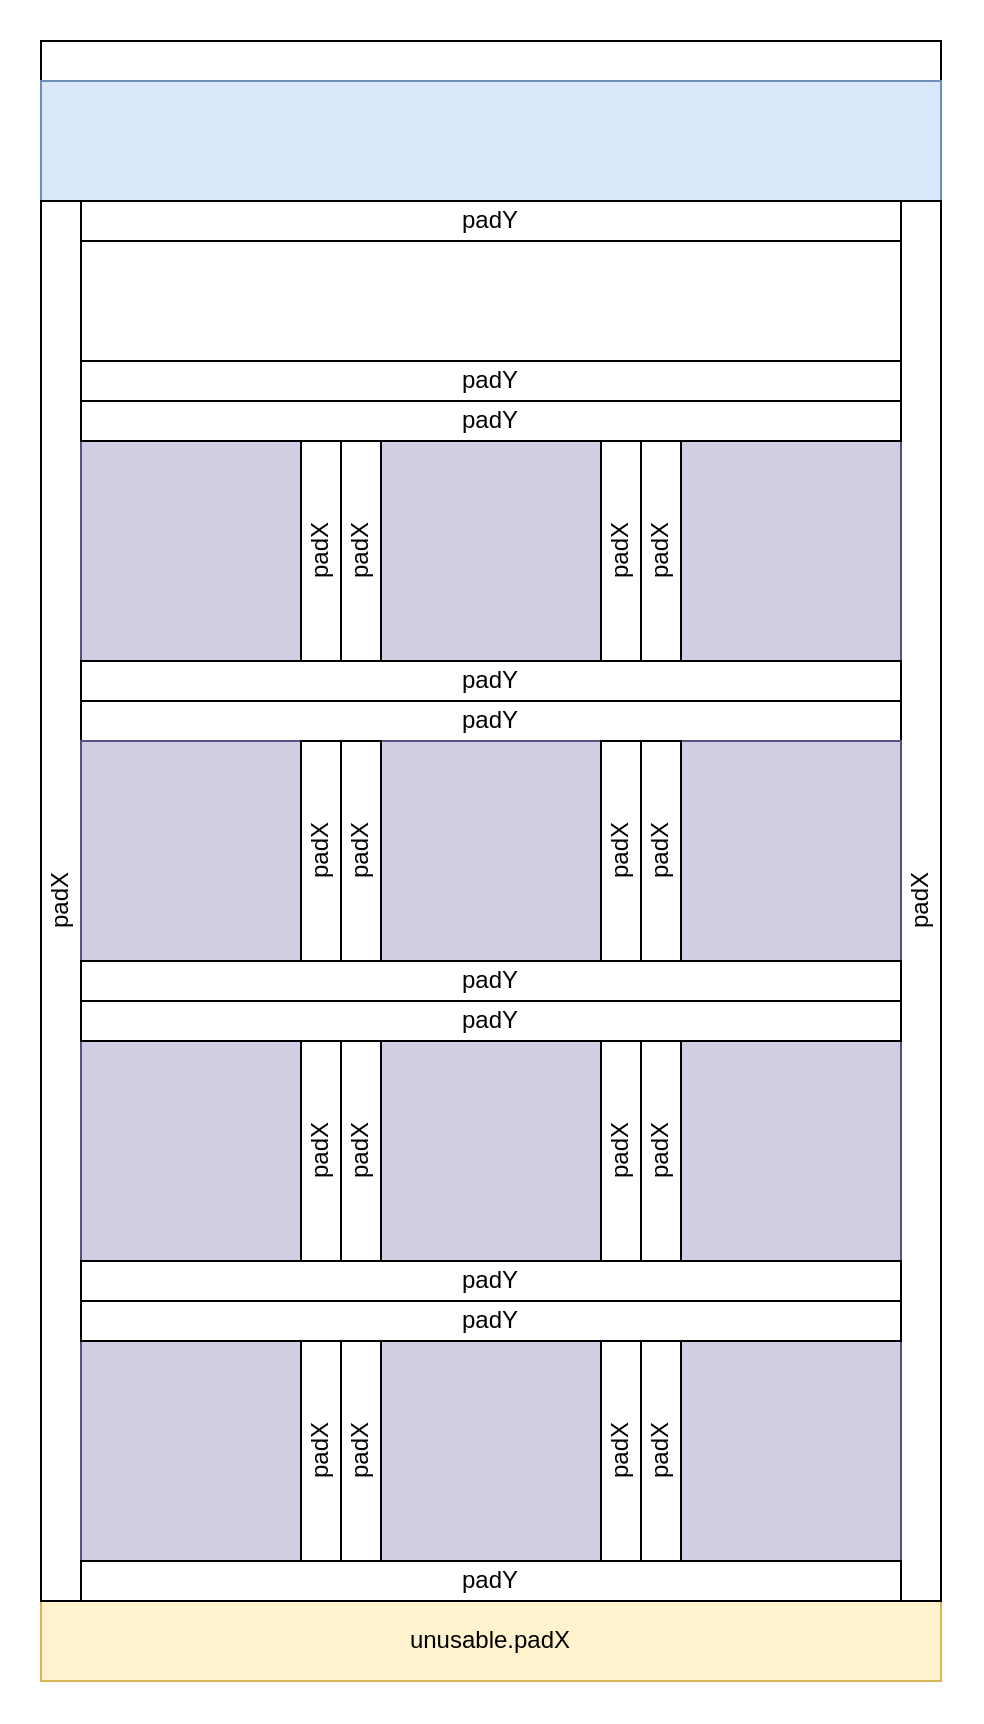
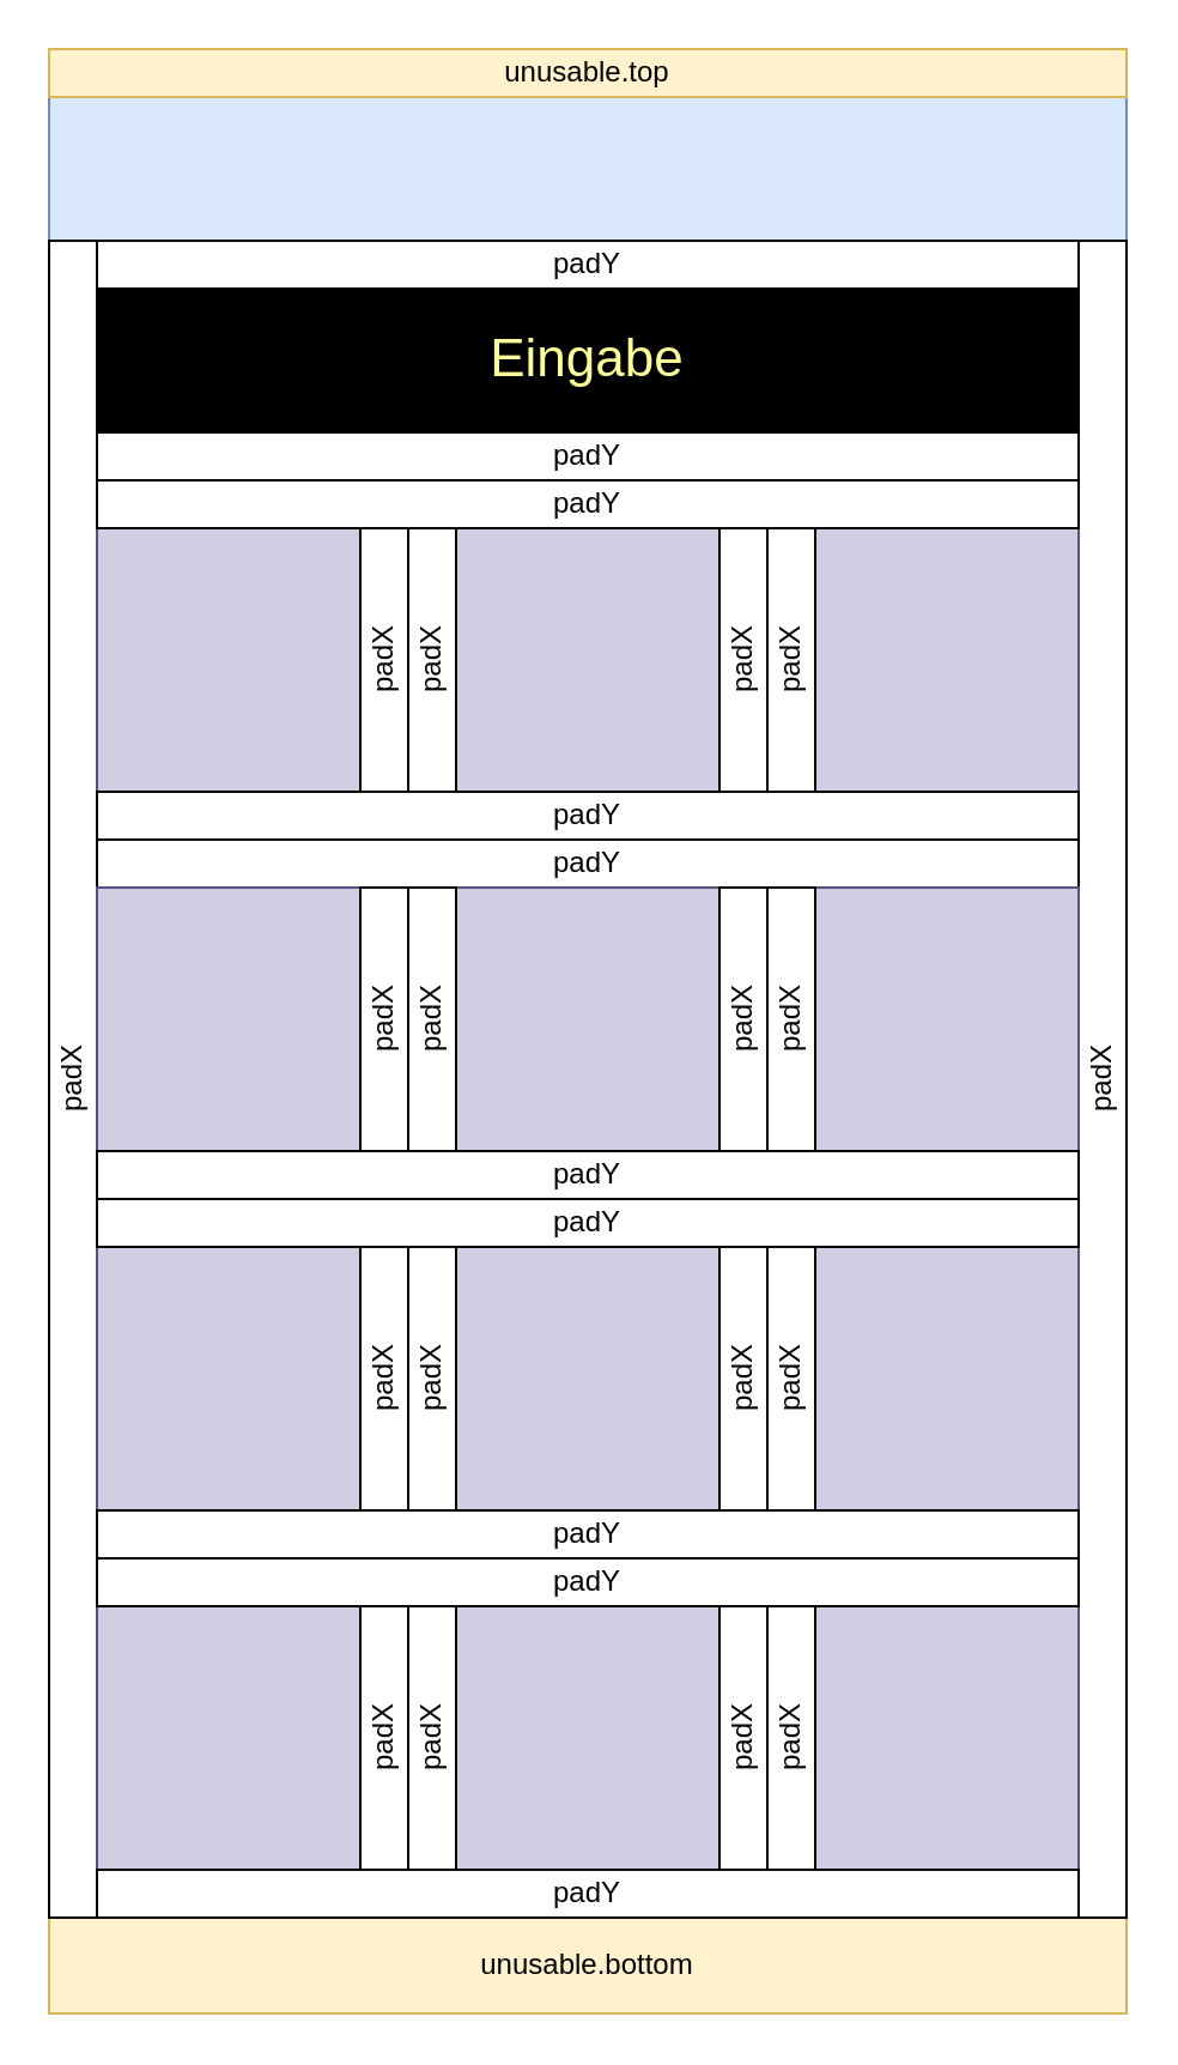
  <mxCell id="0" />
  <mxCell id="1" parent="0" />
  <mxCell id="2" value="" style="whiteSpace=wrap;html=1;fillColor=none;" vertex="1" parent="1"><mxGeometry x="20" y="20" width="450" height="800" as="geometry" /></mxCell>
  <mxCell id="3" value="" style="rounded=0;whiteSpace=wrap;html=1;fillColor=#dae8fc;strokeColor=#6c8ebf;" vertex="1" parent="1"><mxGeometry x="20" y="40" width="450" height="60" as="geometry" /></mxCell>
+ <mxCell id="4" value="unusable.top" style="rounded=0;whiteSpace=wrap;html=1;fillColor=#fff2cc;strokeColor=#d6b656;" vertex="1" parent="1"><mxGeometry x="20" y="20" width="450" height="20" as="geometry" /></mxCell>
  <mxCell id="5" value="padY" style="rounded=0;whiteSpace=wrap;html=1;fillColor=none;" vertex="1" parent="1"><mxGeometry x="40" y="100" width="410" height="20" as="geometry" /></mxCell>
- <mxCell id="7" value="unusable.padX" style="rounded=0;whiteSpace=wrap;html=1;fillColor=#fff2cc;strokeColor=#d6b656;" vertex="1" parent="1"><mxGeometry x="20" y="800" width="450" height="40" as="geometry" /></mxCell>
+ <mxCell id="6" value="Eingabe" style="rounded=0;whiteSpace=wrap;html=1;fillColor=#000000;fontSize=22;fontColor=#FFFF99;" vertex="1" parent="1"><mxGeometry x="40" y="120" width="410" height="60" as="geometry" /></mxCell>
+ <mxCell id="7" value="unusable.bottom" style="rounded=0;whiteSpace=wrap;html=1;fillColor=#fff2cc;strokeColor=#d6b656;" vertex="1" parent="1"><mxGeometry x="20" y="800" width="450" height="40" as="geometry" /></mxCell>
  <mxCell id="8" value="padY" style="rounded=0;whiteSpace=wrap;html=1;fillColor=none;" vertex="1" parent="1"><mxGeometry x="40" y="180" width="410" height="20" as="geometry" /></mxCell>
  <mxCell id="9" value="padX" style="rounded=0;whiteSpace=wrap;html=1;fillColor=none;direction=north;horizontal=0;" vertex="1" parent="1"><mxGeometry x="20" y="100" width="20" height="700" as="geometry" /></mxCell>
  <mxCell id="10" value="padX" style="rounded=0;whiteSpace=wrap;html=1;fillColor=none;direction=north;horizontal=0;" vertex="1" parent="1"><mxGeometry x="450" y="100" width="20" height="700" as="geometry" /></mxCell>
  <mxCell id="11" value="" style="whiteSpace=wrap;html=1;aspect=fixed;fillColor=#d0cee2;fontSize=22;strokeColor=#56517e;" vertex="1" parent="1"><mxGeometry x="40" y="220" width="110" height="110" as="geometry" /></mxCell>
  <mxCell id="12" value="" style="whiteSpace=wrap;html=1;aspect=fixed;fillColor=#d0cee2;fontSize=22;strokeColor=#56517e;" vertex="1" parent="1"><mxGeometry x="340" y="220" width="110" height="110" as="geometry" /></mxCell>
  <mxCell id="13" value="" style="whiteSpace=wrap;html=1;aspect=fixed;fillColor=#d0cee2;fontSize=22;strokeColor=#56517e;" vertex="1" parent="1"><mxGeometry x="190" y="220" width="110" height="110" as="geometry" /></mxCell>
  <mxCell id="14" value="padX" style="rounded=0;whiteSpace=wrap;html=1;fillColor=none;direction=north;horizontal=0;" vertex="1" parent="1"><mxGeometry x="170" y="220" width="20" height="110" as="geometry" /></mxCell>
  <mxCell id="15" value="padX" style="rounded=0;whiteSpace=wrap;html=1;fillColor=none;direction=north;horizontal=0;" vertex="1" parent="1"><mxGeometry x="320" y="220" width="20" height="110" as="geometry" /></mxCell>
  <mxCell id="16" value="padY" style="rounded=0;whiteSpace=wrap;html=1;fillColor=none;" vertex="1" parent="1"><mxGeometry x="40" y="200" width="410" height="20" as="geometry" /></mxCell>
  <mxCell id="17" value="padY" style="rounded=0;whiteSpace=wrap;html=1;fillColor=none;" vertex="1" parent="1"><mxGeometry x="40" y="350" width="410" height="20" as="geometry" /></mxCell>
  <mxCell id="18" value="" style="whiteSpace=wrap;html=1;aspect=fixed;fillColor=#d0cee2;fontSize=22;strokeColor=#56517e;" vertex="1" parent="1"><mxGeometry x="40" y="370" width="110" height="110" as="geometry" /></mxCell>
  <mxCell id="19" value="" style="whiteSpace=wrap;html=1;aspect=fixed;fillColor=#d0cee2;fontSize=22;strokeColor=#56517e;" vertex="1" parent="1"><mxGeometry x="340" y="370" width="110" height="110" as="geometry" /></mxCell>
  <mxCell id="20" value="" style="whiteSpace=wrap;html=1;aspect=fixed;fillColor=#d0cee2;fontSize=22;strokeColor=#56517e;" vertex="1" parent="1"><mxGeometry x="190" y="370" width="110" height="110" as="geometry" /></mxCell>
  <mxCell id="21" value="" style="whiteSpace=wrap;html=1;aspect=fixed;fillColor=#d0cee2;fontSize=22;strokeColor=#56517e;" vertex="1" parent="1"><mxGeometry x="40" y="520" width="110" height="110" as="geometry" /></mxCell>
  <mxCell id="22" value="" style="whiteSpace=wrap;html=1;aspect=fixed;fillColor=#d0cee2;fontSize=22;strokeColor=#56517e;" vertex="1" parent="1"><mxGeometry x="340" y="520" width="110" height="110" as="geometry" /></mxCell>
  <mxCell id="23" value="" style="whiteSpace=wrap;html=1;aspect=fixed;fillColor=#d0cee2;fontSize=22;strokeColor=#56517e;" vertex="1" parent="1"><mxGeometry x="190" y="520" width="110" height="110" as="geometry" /></mxCell>
  <mxCell id="24" value="" style="whiteSpace=wrap;html=1;aspect=fixed;fillColor=#d0cee2;fontSize=22;strokeColor=#56517e;" vertex="1" parent="1"><mxGeometry x="40" y="670" width="110" height="110" as="geometry" /></mxCell>
  <mxCell id="25" value="" style="whiteSpace=wrap;html=1;aspect=fixed;fillColor=#d0cee2;fontSize=22;strokeColor=#56517e;" vertex="1" parent="1"><mxGeometry x="340" y="670" width="110" height="110" as="geometry" /></mxCell>
  <mxCell id="26" value="" style="whiteSpace=wrap;html=1;aspect=fixed;fillColor=#d0cee2;fontSize=22;strokeColor=#56517e;" vertex="1" parent="1"><mxGeometry x="190" y="670" width="110" height="110" as="geometry" /></mxCell>
  <mxCell id="27" value="padX" style="rounded=0;whiteSpace=wrap;html=1;fillColor=none;direction=north;horizontal=0;" vertex="1" parent="1"><mxGeometry x="150" y="220" width="20" height="110" as="geometry" /></mxCell>
  <mxCell id="28" value="padX" style="rounded=0;whiteSpace=wrap;html=1;fillColor=none;direction=north;horizontal=0;" vertex="1" parent="1"><mxGeometry x="300" y="220" width="20" height="110" as="geometry" /></mxCell>
  <mxCell id="29" value="padY" style="rounded=0;whiteSpace=wrap;html=1;fillColor=none;" vertex="1" parent="1"><mxGeometry x="40" y="330" width="410" height="20" as="geometry" /></mxCell>
  <mxCell id="30" value="padY" style="rounded=0;whiteSpace=wrap;html=1;fillColor=none;" vertex="1" parent="1"><mxGeometry x="40" y="480" width="410" height="20" as="geometry" /></mxCell>
  <mxCell id="31" value="padY" style="rounded=0;whiteSpace=wrap;html=1;fillColor=none;" vertex="1" parent="1"><mxGeometry x="40" y="500" width="410" height="20" as="geometry" /></mxCell>
  <mxCell id="32" value="padY" style="rounded=0;whiteSpace=wrap;html=1;fillColor=none;" vertex="1" parent="1"><mxGeometry x="40" y="630" width="410" height="20" as="geometry" /></mxCell>
  <mxCell id="33" value="padY" style="rounded=0;whiteSpace=wrap;html=1;fillColor=none;" vertex="1" parent="1"><mxGeometry x="40" y="650" width="410" height="20" as="geometry" /></mxCell>
  <mxCell id="34" value="padY" style="rounded=0;whiteSpace=wrap;html=1;fillColor=none;" vertex="1" parent="1"><mxGeometry x="40" y="780" width="410" height="20" as="geometry" /></mxCell>
  <mxCell id="35" value="padX" style="rounded=0;whiteSpace=wrap;html=1;fillColor=none;direction=north;horizontal=0;" vertex="1" parent="1"><mxGeometry x="320" y="370" width="20" height="110" as="geometry" /></mxCell>
  <mxCell id="36" value="padX" style="rounded=0;whiteSpace=wrap;html=1;fillColor=none;direction=north;horizontal=0;" vertex="1" parent="1"><mxGeometry x="300" y="370" width="20" height="110" as="geometry" /></mxCell>
  <mxCell id="37" value="padX" style="rounded=0;whiteSpace=wrap;html=1;fillColor=none;direction=north;horizontal=0;" vertex="1" parent="1"><mxGeometry x="150" y="370" width="20" height="110" as="geometry" /></mxCell>
  <mxCell id="38" value="padX" style="rounded=0;whiteSpace=wrap;html=1;fillColor=none;direction=north;horizontal=0;" vertex="1" parent="1"><mxGeometry x="170" y="370" width="20" height="110" as="geometry" /></mxCell>
  <mxCell id="39" value="padX" style="rounded=0;whiteSpace=wrap;html=1;fillColor=none;direction=north;horizontal=0;" vertex="1" parent="1"><mxGeometry x="150" y="520" width="20" height="110" as="geometry" /></mxCell>
  <mxCell id="40" value="padX" style="rounded=0;whiteSpace=wrap;html=1;fillColor=none;direction=north;horizontal=0;" vertex="1" parent="1"><mxGeometry x="170" y="520" width="20" height="110" as="geometry" /></mxCell>
  <mxCell id="41" value="padX" style="rounded=0;whiteSpace=wrap;html=1;fillColor=none;direction=north;horizontal=0;" vertex="1" parent="1"><mxGeometry x="300" y="520" width="20" height="110" as="geometry" /></mxCell>
  <mxCell id="42" value="padX" style="rounded=0;whiteSpace=wrap;html=1;fillColor=none;direction=north;horizontal=0;" vertex="1" parent="1"><mxGeometry x="320" y="520" width="20" height="110" as="geometry" /></mxCell>
  <mxCell id="43" value="padX" style="rounded=0;whiteSpace=wrap;html=1;fillColor=none;direction=north;horizontal=0;" vertex="1" parent="1"><mxGeometry x="150" y="670" width="20" height="110" as="geometry" /></mxCell>
  <mxCell id="44" value="padX" style="rounded=0;whiteSpace=wrap;html=1;fillColor=none;direction=north;horizontal=0;" vertex="1" parent="1"><mxGeometry x="170" y="670" width="20" height="110" as="geometry" /></mxCell>
  <mxCell id="45" value="padX" style="rounded=0;whiteSpace=wrap;html=1;fillColor=none;direction=north;horizontal=0;" vertex="1" parent="1"><mxGeometry x="300" y="670" width="20" height="110" as="geometry" /></mxCell>
  <mxCell id="46" value="padX" style="rounded=0;whiteSpace=wrap;html=1;fillColor=none;direction=north;horizontal=0;" vertex="1" parent="1"><mxGeometry x="320" y="670" width="20" height="110" as="geometry" /></mxCell>
